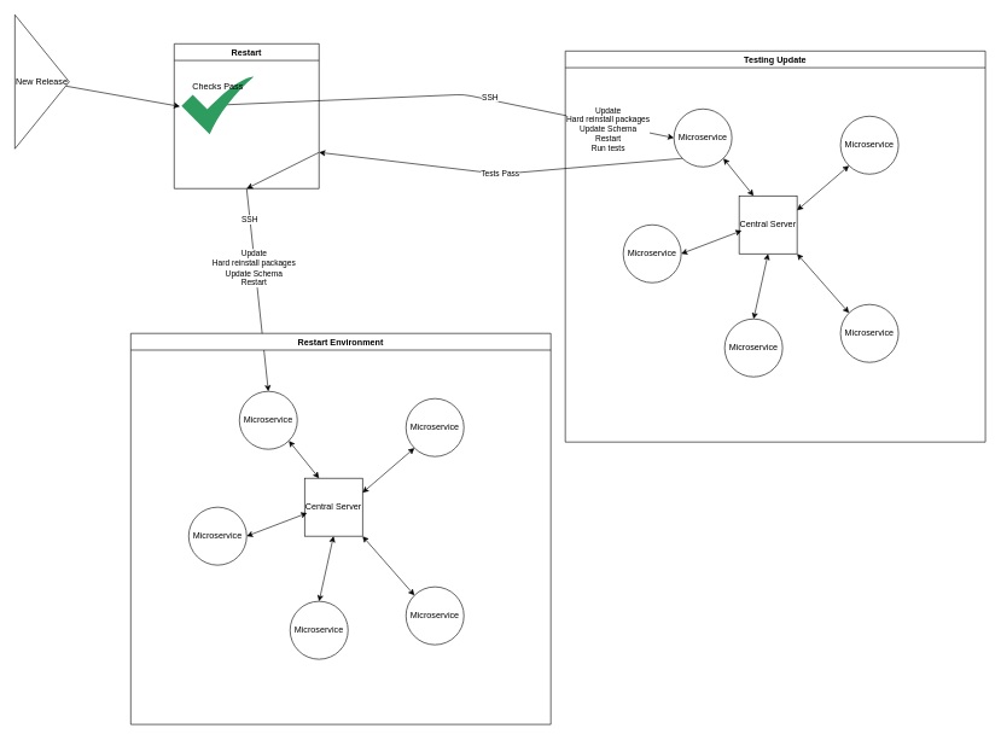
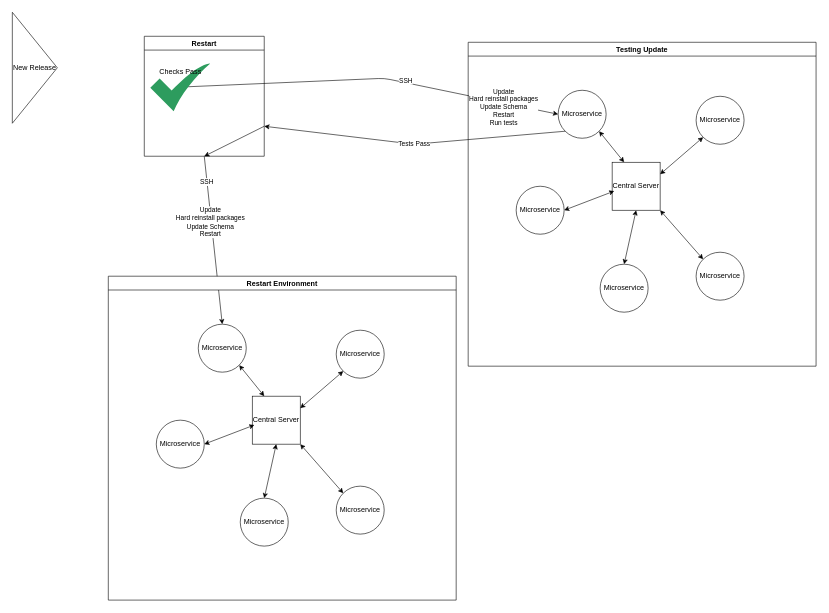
  <mxCell id="0" />
  <mxCell id="1" parent="0" />
  <mxCell id="2" style="edgeStyle=none;html=1;exitX=0.616;exitY=0.49;exitDx=0;exitDy=0;entryX=0;entryY=0.5;entryDx=0;entryDy=0;exitPerimeter=0;" edge="1" parent="1" source="9" target="13"><mxGeometry relative="1" as="geometry"><Array as="points"><mxPoint x="640" y="130" /></Array></mxGeometry></mxCell>
  <mxCell id="3" value="SSH" style="edgeLabel;html=1;align=center;verticalAlign=middle;resizable=0;points=[];" vertex="1" connectable="0" parent="2"><mxGeometry x="0.067" y="-3" relative="1" as="geometry"><mxPoint x="32" as="offset" /></mxGeometry></mxCell>
  <mxCell id="4" value="Update&lt;br&gt;Hard reinstall packages&lt;br&gt;Update Schema&lt;br&gt;Restart&lt;br&gt;Run tests" style="edgeLabel;html=1;align=center;verticalAlign=middle;resizable=0;points=[];" vertex="1" connectable="0" parent="2"><mxGeometry x="0.82" y="1" relative="1" as="geometry"><mxPoint x="-37" as="offset" /></mxGeometry></mxCell>
  <mxCell id="5" style="edgeStyle=none;html=1;exitX=0.5;exitY=1;exitDx=0;exitDy=0;entryX=0.5;entryY=0;entryDx=0;entryDy=0;" edge="1" parent="1" source="8" target="29"><mxGeometry relative="1" as="geometry" /></mxCell>
  <mxCell id="6" value="Update&lt;br&gt;Hard reinstall packages&lt;br&gt;Update Schema&lt;br&gt;Restart" style="edgeLabel;html=1;align=center;verticalAlign=middle;resizable=0;points=[];" vertex="1" connectable="0" parent="5"><mxGeometry x="-0.275" y="-5" relative="1" as="geometry"><mxPoint x="4" y="8" as="offset" /></mxGeometry></mxCell>
  <mxCell id="7" value="SSH" style="edgeLabel;html=1;align=center;verticalAlign=middle;resizable=0;points=[];" vertex="1" connectable="0" parent="5"><mxGeometry x="-0.692" y="-1" relative="1" as="geometry"><mxPoint as="offset" /></mxGeometry></mxCell>
  <mxCell id="8" value="Restart" style="swimlane;whiteSpace=wrap;html=1;" parent="1" vertex="1"><mxGeometry x="240" y="60" width="200" height="200" as="geometry" /></mxCell>
  <mxCell id="9" value="Checks Pass" style="sketch=0;html=1;aspect=fixed;strokeColor=none;shadow=0;align=center;verticalAlign=top;fillColor=#2D9C5E;shape=mxgraph.gcp2.check" vertex="1" parent="8"><mxGeometry x="10" y="45" width="100" height="80" as="geometry" /></mxCell>
  <mxCell id="10" value="Testing Update" style="swimlane;whiteSpace=wrap;html=1;" parent="1" vertex="1"><mxGeometry x="780" y="70" width="580" height="540" as="geometry" /></mxCell>
  <mxCell id="11" value="Central Server" style="whiteSpace=wrap;html=1;aspect=fixed;" parent="10" vertex="1"><mxGeometry x="240" y="200" width="80" height="80" as="geometry" /></mxCell>
  <mxCell id="12" style="edgeStyle=none;html=1;exitX=1;exitY=1;exitDx=0;exitDy=0;entryX=0.25;entryY=0;entryDx=0;entryDy=0;endArrow=classic;startArrow=classic;" parent="10" source="13" target="11" edge="1"><mxGeometry relative="1" as="geometry" /></mxCell>
  <mxCell id="13" value="Microservice" style="ellipse;whiteSpace=wrap;html=1;aspect=fixed;" parent="10" vertex="1"><mxGeometry x="150" y="80" width="80" height="80" as="geometry" /></mxCell>
  <mxCell id="14" style="edgeStyle=none;html=1;exitX=0;exitY=1;exitDx=0;exitDy=0;entryX=1;entryY=0.25;entryDx=0;entryDy=0;endArrow=classic;startArrow=classic;" parent="10" source="15" target="11" edge="1"><mxGeometry relative="1" as="geometry" /></mxCell>
  <mxCell id="15" value="Microservice" style="ellipse;whiteSpace=wrap;html=1;aspect=fixed;" parent="10" vertex="1"><mxGeometry x="380" y="90" width="80" height="80" as="geometry" /></mxCell>
  <mxCell id="16" style="edgeStyle=none;html=1;exitX=1;exitY=0.5;exitDx=0;exitDy=0;entryX=0.044;entryY=0.601;entryDx=0;entryDy=0;entryPerimeter=0;endArrow=classic;startArrow=classic;" parent="10" source="17" target="11" edge="1"><mxGeometry relative="1" as="geometry" /></mxCell>
  <mxCell id="17" value="Microservice" style="ellipse;whiteSpace=wrap;html=1;aspect=fixed;" parent="10" vertex="1"><mxGeometry x="80" y="240" width="80" height="80" as="geometry" /></mxCell>
  <mxCell id="18" style="edgeStyle=none;html=1;exitX=0.5;exitY=0;exitDx=0;exitDy=0;entryX=0.5;entryY=1;entryDx=0;entryDy=0;endArrow=classic;startArrow=classic;" parent="10" source="19" target="11" edge="1"><mxGeometry relative="1" as="geometry" /></mxCell>
  <mxCell id="19" value="Microservice" style="ellipse;whiteSpace=wrap;html=1;aspect=fixed;" parent="10" vertex="1"><mxGeometry x="220" y="370" width="80" height="80" as="geometry" /></mxCell>
  <mxCell id="20" style="edgeStyle=none;html=1;exitX=0;exitY=0;exitDx=0;exitDy=0;entryX=1;entryY=1;entryDx=0;entryDy=0;endArrow=classic;startArrow=classic;" parent="10" source="21" target="11" edge="1"><mxGeometry relative="1" as="geometry" /></mxCell>
  <mxCell id="21" value="Microservice" style="ellipse;whiteSpace=wrap;html=1;aspect=fixed;" parent="10" vertex="1"><mxGeometry x="380" y="350" width="80" height="80" as="geometry" /></mxCell>
- <mxCell id="22" style="edgeStyle=none;html=1;entryX=-0.02;entryY=0.52;entryDx=0;entryDy=0;entryPerimeter=0;" edge="1" parent="1" source="23" target="9"><mxGeometry relative="1" as="geometry" /></mxCell>
  <mxCell id="23" value="New Release" style="triangle;whiteSpace=wrap;html=1;" parent="1" vertex="1"><mxGeometry x="20" y="20" width="75" height="185" as="geometry" /></mxCell>
  <mxCell id="24" style="edgeStyle=none;html=1;exitX=0;exitY=1;exitDx=0;exitDy=0;entryX=1;entryY=0.75;entryDx=0;entryDy=0;" edge="1" parent="1" source="13" target="8"><mxGeometry relative="1" as="geometry"><Array as="points"><mxPoint x="690" y="240" /></Array></mxGeometry></mxCell>
  <mxCell id="25" value="Tests Pass" style="edgeLabel;html=1;align=center;verticalAlign=middle;resizable=0;points=[];" vertex="1" connectable="0" parent="24"><mxGeometry x="0.07" y="2" relative="1" as="geometry"><mxPoint x="17" as="offset" /></mxGeometry></mxCell>
  <mxCell id="26" value="Restart Environment" style="swimlane;whiteSpace=wrap;html=1;" vertex="1" parent="1"><mxGeometry x="180" y="460" width="580" height="540" as="geometry" /></mxCell>
  <mxCell id="27" value="Central Server" style="whiteSpace=wrap;html=1;aspect=fixed;" vertex="1" parent="26"><mxGeometry x="240" y="200" width="80" height="80" as="geometry" /></mxCell>
  <mxCell id="28" style="edgeStyle=none;html=1;exitX=1;exitY=1;exitDx=0;exitDy=0;entryX=0.25;entryY=0;entryDx=0;entryDy=0;endArrow=classic;startArrow=classic;" edge="1" parent="26" source="29" target="27"><mxGeometry relative="1" as="geometry" /></mxCell>
  <mxCell id="29" value="Microservice" style="ellipse;whiteSpace=wrap;html=1;aspect=fixed;" vertex="1" parent="26"><mxGeometry x="150" y="80" width="80" height="80" as="geometry" /></mxCell>
  <mxCell id="30" style="edgeStyle=none;html=1;exitX=0;exitY=1;exitDx=0;exitDy=0;entryX=1;entryY=0.25;entryDx=0;entryDy=0;endArrow=classic;startArrow=classic;" edge="1" parent="26" source="31" target="27"><mxGeometry relative="1" as="geometry" /></mxCell>
  <mxCell id="31" value="Microservice" style="ellipse;whiteSpace=wrap;html=1;aspect=fixed;" vertex="1" parent="26"><mxGeometry x="380" y="90" width="80" height="80" as="geometry" /></mxCell>
  <mxCell id="32" style="edgeStyle=none;html=1;exitX=1;exitY=0.5;exitDx=0;exitDy=0;entryX=0.044;entryY=0.601;entryDx=0;entryDy=0;entryPerimeter=0;endArrow=classic;startArrow=classic;" edge="1" parent="26" source="33" target="27"><mxGeometry relative="1" as="geometry" /></mxCell>
  <mxCell id="33" value="Microservice" style="ellipse;whiteSpace=wrap;html=1;aspect=fixed;" vertex="1" parent="26"><mxGeometry x="80" y="240" width="80" height="80" as="geometry" /></mxCell>
  <mxCell id="34" style="edgeStyle=none;html=1;exitX=0.5;exitY=0;exitDx=0;exitDy=0;entryX=0.5;entryY=1;entryDx=0;entryDy=0;endArrow=classic;startArrow=classic;" edge="1" parent="26" source="35" target="27"><mxGeometry relative="1" as="geometry" /></mxCell>
  <mxCell id="35" value="Microservice" style="ellipse;whiteSpace=wrap;html=1;aspect=fixed;" vertex="1" parent="26"><mxGeometry x="220" y="370" width="80" height="80" as="geometry" /></mxCell>
  <mxCell id="36" style="edgeStyle=none;html=1;exitX=0;exitY=0;exitDx=0;exitDy=0;entryX=1;entryY=1;entryDx=0;entryDy=0;endArrow=classic;startArrow=classic;" edge="1" parent="26" source="37" target="27"><mxGeometry relative="1" as="geometry" /></mxCell>
  <mxCell id="37" value="Microservice" style="ellipse;whiteSpace=wrap;html=1;aspect=fixed;" vertex="1" parent="26"><mxGeometry x="380" y="350" width="80" height="80" as="geometry" /></mxCell>
  <mxCell id="38" style="edgeStyle=none;html=1;exitX=1;exitY=0.75;exitDx=0;exitDy=0;entryX=0.5;entryY=1;entryDx=0;entryDy=0;" edge="1" parent="1" source="8" target="8"><mxGeometry relative="1" as="geometry" /></mxCell>
